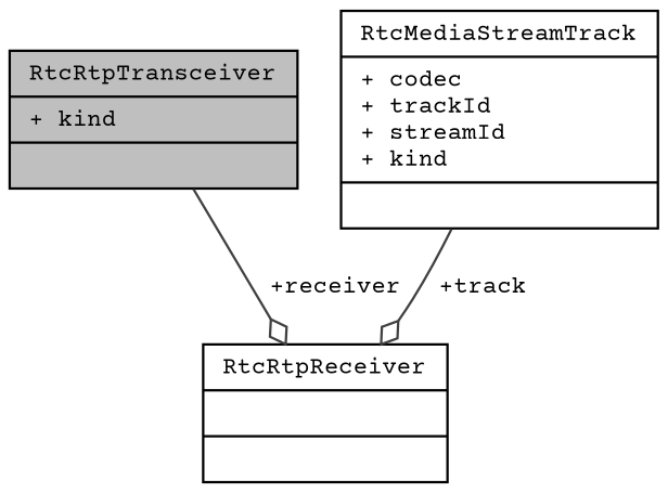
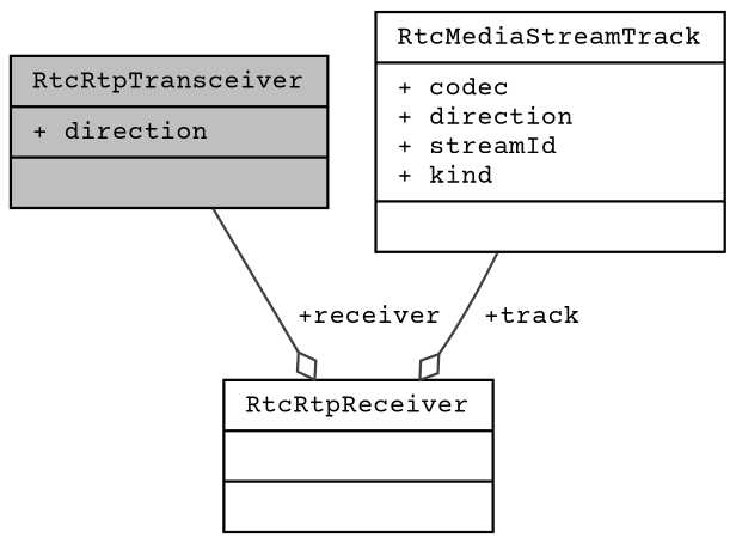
  digraph {
    fontname="Courier Prime"
    node [color=black fillcolor=white fontname="Courier Prime" fontsize=10 shape=record style=filled]
    edge [arrowhead=odiamond color=grey25 fontname="Courier Prime" fontsize=10 labelfontname=Helvetica labelfontsize=10 style=solid]
-   n1 [fillcolor=grey75 fontcolor=black height=0.2 label="{RtcRtpTransceiver\n|+ kind\l|}" width=0.4]
+   n1 [fillcolor=grey75 fontcolor=black height=0.2 label="{RtcRtpTransceiver\n|+ direction\l|}" width=0.4]
    n2 [height=0.2 label="{RtcRtpReceiver\n||}" width=0.4]
-   n3 [height=0.2 label="{RtcMediaStreamTrack\n|+ codec\l+ trackId\l+ streamId\l+ kind\l|}" width=0.4]
+   n3 [height=0.2 label="{RtcMediaStreamTrack\n|+ codec\l+ direction\l+ streamId\l+ kind\l|}" width=0.4]
    n1 -> n2 [label=" +receiver"]
    n3 -> n2 [label=" +track"]
  }
